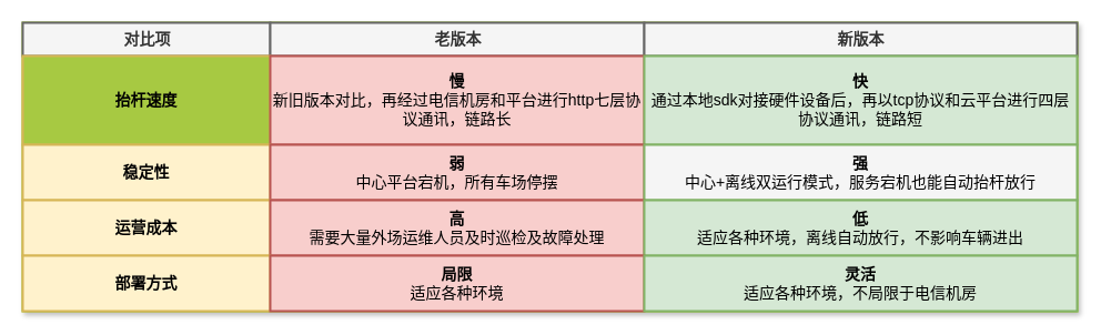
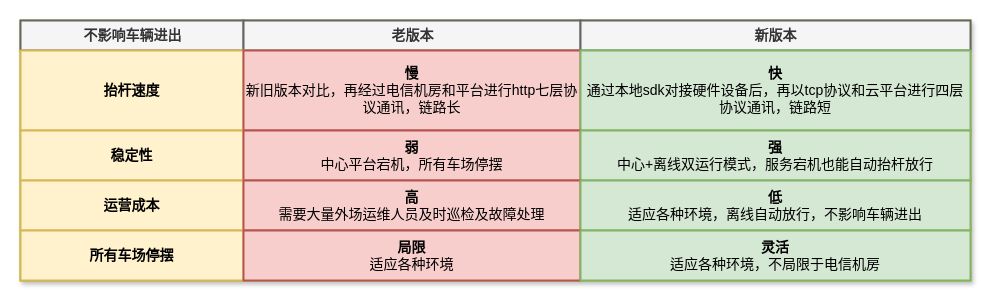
  <mxCell id="0" />
  <mxCell id="1" parent="0" />
  <mxCell id="2" value="Assets" style="childLayout=tableLayout;recursiveResize=0;strokeColor=#98bf21;fillColor=#A7C942;shadow=1;fontSize=14;strokeWidth=2;" parent="1" vertex="1"><mxGeometry x="20" y="20" width="950" height="260" as="geometry" /></mxCell>
  <mxCell id="3" style="shape=tableRow;horizontal=0;startSize=0;swimlaneHead=0;swimlaneBody=0;top=0;left=0;bottom=0;right=0;dropTarget=0;collapsible=0;recursiveResize=0;expand=0;fontStyle=0;strokeColor=inherit;fillColor=#ffffff;fontSize=14;strokeWidth=2;" parent="2" vertex="1"><mxGeometry width="950" height="30" as="geometry" /></mxCell>
- <mxCell id="4" value="&lt;font style=&quot;font-size: 14px;&quot;&gt;对比项&lt;/font&gt;" style="connectable=0;recursiveResize=0;strokeColor=#666666;fillColor=#f5f5f5;align=center;fontStyle=1;fontColor=#333333;html=1;fontSize=14;strokeWidth=2;" parent="3" vertex="1"><mxGeometry width="223" height="30" as="geometry"><mxRectangle width="223" height="30" as="alternateBounds" /></mxGeometry></mxCell>
+ <mxCell id="4" value="&lt;font style=&quot;font-size: 14px;&quot;&gt;不影响车辆进出&lt;/font&gt;" style="connectable=0;recursiveResize=0;strokeColor=#666666;fillColor=#f5f5f5;align=center;fontStyle=1;fontColor=#333333;html=1;fontSize=14;strokeWidth=2;" parent="3" vertex="1"><mxGeometry width="223" height="30" as="geometry"><mxRectangle width="223" height="30" as="alternateBounds" /></mxGeometry></mxCell>
  <mxCell id="5" value="&lt;font style=&quot;font-size: 14px;&quot;&gt;老版本&lt;/font&gt;" style="connectable=0;recursiveResize=0;strokeColor=#666666;fillColor=#f5f5f5;align=center;fontStyle=1;fontColor=#333333;html=1;fontSize=14;strokeWidth=2;" parent="3" vertex="1"><mxGeometry x="223" width="337" height="30" as="geometry"><mxRectangle width="337" height="30" as="alternateBounds" /></mxGeometry></mxCell>
  <mxCell id="6" value="&lt;font style=&quot;font-size: 14px;&quot;&gt;新版本&lt;/font&gt;" style="connectable=0;recursiveResize=0;strokeColor=#666666;fillColor=#f5f5f5;align=center;fontStyle=1;fontColor=#333333;html=1;fontSize=14;strokeWidth=2;" parent="3" vertex="1"><mxGeometry x="560" width="390" height="30" as="geometry"><mxRectangle width="390" height="30" as="alternateBounds" /></mxGeometry></mxCell>
  <mxCell id="7" value="" style="shape=tableRow;horizontal=0;startSize=0;swimlaneHead=0;swimlaneBody=0;top=0;left=0;bottom=0;right=0;dropTarget=0;collapsible=0;recursiveResize=0;expand=0;fontStyle=0;strokeColor=#82b366;fillColor=#d5e8d4;fontSize=14;strokeWidth=2;" parent="2" vertex="1"><mxGeometry y="30" width="950" height="80" as="geometry" /></mxCell>
- <mxCell id="8" value="&lt;b style=&quot;font-size: 14px;&quot;&gt;抬杆速度&lt;/b&gt;" style="connectable=0;recursiveResize=0;strokeColor=#d6b656;fillColor=#a7c942;align=center;whiteSpace=wrap;html=1;fontSize=14;strokeWidth=2;" parent="7" vertex="1"><mxGeometry width="223" height="80" as="geometry"><mxRectangle width="223" height="80" as="alternateBounds" /></mxGeometry></mxCell>
+ <mxCell id="8" value="&lt;b style=&quot;font-size: 14px;&quot;&gt;抬杆速度&lt;/b&gt;" style="connectable=0;recursiveResize=0;strokeColor=#d6b656;fillColor=#fff2cc;align=center;whiteSpace=wrap;html=1;fontSize=14;strokeWidth=2;" parent="7" vertex="1"><mxGeometry width="223" height="80" as="geometry"><mxRectangle width="223" height="80" as="alternateBounds" /></mxGeometry></mxCell>
  <mxCell id="9" value="&lt;b style=&quot;font-size: 14px;&quot;&gt;慢&lt;br style=&quot;font-size: 14px;&quot;&gt;&lt;/b&gt;新旧版本对比，再经过电信机房和平台进行http七层协议通讯，链路长" style="connectable=0;recursiveResize=0;strokeColor=#b85450;fillColor=#f8cecc;align=center;whiteSpace=wrap;html=1;fontSize=14;strokeWidth=2;" parent="7" vertex="1"><mxGeometry x="223" width="337" height="80" as="geometry"><mxRectangle width="337" height="80" as="alternateBounds" /></mxGeometry></mxCell>
  <mxCell id="10" value="&lt;b&gt;快&lt;/b&gt;&lt;br style=&quot;font-size: 14px;&quot;&gt;通过本地sdk对接硬件设备后，再以tcp协议和云平台进行四层协议通讯，链路短" style="connectable=0;recursiveResize=0;strokeColor=inherit;fillColor=inherit;align=center;whiteSpace=wrap;html=1;fontSize=14;strokeWidth=2;" parent="7" vertex="1"><mxGeometry x="560" width="390" height="80" as="geometry"><mxRectangle width="390" height="80" as="alternateBounds" /></mxGeometry></mxCell>
  <mxCell id="11" value="" style="shape=tableRow;horizontal=0;startSize=0;swimlaneHead=0;swimlaneBody=0;top=0;left=0;bottom=0;right=0;dropTarget=0;collapsible=0;recursiveResize=0;expand=0;fontStyle=1;strokeColor=inherit;fillColor=#EAF2D3;fontSize=14;strokeWidth=2;" parent="2" vertex="1"><mxGeometry y="110" width="950" height="50" as="geometry" /></mxCell>
  <mxCell id="12" value="&lt;b style=&quot;font-size: 14px;&quot;&gt;稳定性&lt;/b&gt;" style="connectable=0;recursiveResize=0;strokeColor=#d6b656;fillColor=#fff2cc;whiteSpace=wrap;html=1;fontSize=14;strokeWidth=2;" parent="11" vertex="1"><mxGeometry width="223" height="50" as="geometry"><mxRectangle width="223" height="50" as="alternateBounds" /></mxGeometry></mxCell>
  <mxCell id="13" value="&lt;b&gt;弱&lt;/b&gt;&lt;br style=&quot;font-size: 14px;&quot;&gt;中心平台宕机，所有车场停摆" style="connectable=0;recursiveResize=0;strokeColor=#b85450;fillColor=#f8cecc;whiteSpace=wrap;html=1;fontSize=14;strokeWidth=2;" parent="11" vertex="1"><mxGeometry x="223" width="337" height="50" as="geometry"><mxRectangle width="337" height="50" as="alternateBounds" /></mxGeometry></mxCell>
- <mxCell id="14" value="&lt;b&gt;强&lt;/b&gt;&lt;br&gt;中心+离线双运行模式，服务宕机也能自动抬杆放行" style="connectable=0;recursiveResize=0;strokeColor=#82b366;fillColor=#f5f5f5;whiteSpace=wrap;html=1;fontSize=14;strokeWidth=2;" parent="11" vertex="1"><mxGeometry x="560" width="390" height="50" as="geometry"><mxRectangle width="390" height="50" as="alternateBounds" /></mxGeometry></mxCell>
+ <mxCell id="14" value="&lt;b&gt;强&lt;/b&gt;&lt;br&gt;中心+离线双运行模式，服务宕机也能自动抬杆放行" style="connectable=0;recursiveResize=0;strokeColor=#82b366;fillColor=#d5e8d4;whiteSpace=wrap;html=1;fontSize=14;strokeWidth=2;" parent="11" vertex="1"><mxGeometry x="560" width="390" height="50" as="geometry"><mxRectangle width="390" height="50" as="alternateBounds" /></mxGeometry></mxCell>
  <mxCell id="15" value="" style="shape=tableRow;horizontal=0;startSize=0;swimlaneHead=0;swimlaneBody=0;top=0;left=0;bottom=0;right=0;dropTarget=0;collapsible=0;recursiveResize=0;expand=0;fontStyle=0;strokeColor=inherit;fillColor=#ffffff;fontSize=14;strokeWidth=2;" parent="2" vertex="1"><mxGeometry y="160" width="950" height="50" as="geometry" /></mxCell>
  <mxCell id="16" value="&lt;b&gt;运营成本&lt;/b&gt;" style="connectable=0;recursiveResize=0;strokeColor=#d6b656;fillColor=#fff2cc;fontStyle=0;align=center;whiteSpace=wrap;html=1;fontSize=14;strokeWidth=2;" parent="15" vertex="1"><mxGeometry width="223" height="50" as="geometry"><mxRectangle width="223" height="50" as="alternateBounds" /></mxGeometry></mxCell>
  <mxCell id="17" value="&lt;b&gt;高&lt;/b&gt;&lt;br&gt;需要大量外场运维人员及时巡检及故障处理" style="connectable=0;recursiveResize=0;strokeColor=#b85450;fillColor=#f8cecc;fontStyle=0;align=center;whiteSpace=wrap;html=1;fontSize=14;strokeWidth=2;" parent="15" vertex="1"><mxGeometry x="223" width="337" height="50" as="geometry"><mxRectangle width="337" height="50" as="alternateBounds" /></mxGeometry></mxCell>
  <mxCell id="18" value="&lt;b&gt;低&lt;/b&gt;&lt;br&gt;适应各种环境，离线自动放行，不影响车辆进出" style="connectable=0;recursiveResize=0;strokeColor=#82b366;fillColor=#d5e8d4;fontStyle=0;align=center;whiteSpace=wrap;html=1;fontSize=14;strokeWidth=2;" parent="15" vertex="1"><mxGeometry x="560" width="390" height="50" as="geometry"><mxRectangle width="390" height="50" as="alternateBounds" /></mxGeometry></mxCell>
  <mxCell id="19" style="shape=tableRow;horizontal=0;startSize=0;swimlaneHead=0;swimlaneBody=0;top=0;left=0;bottom=0;right=0;dropTarget=0;collapsible=0;recursiveResize=0;expand=0;fontStyle=0;strokeColor=inherit;fillColor=#ffffff;fontSize=14;strokeWidth=2;" vertex="1" parent="2"><mxGeometry y="210" width="950" height="50" as="geometry" /></mxCell>
- <mxCell id="20" value="&lt;b&gt;部署方式&lt;/b&gt;" style="connectable=0;recursiveResize=0;strokeColor=#d6b656;fillColor=#fff2cc;fontStyle=0;align=center;whiteSpace=wrap;html=1;fontSize=14;strokeWidth=2;" vertex="1" parent="19"><mxGeometry width="223" height="50" as="geometry"><mxRectangle width="223" height="50" as="alternateBounds" /></mxGeometry></mxCell>
+ <mxCell id="20" value="&lt;b&gt;所有车场停摆&lt;/b&gt;" style="connectable=0;recursiveResize=0;strokeColor=#d6b656;fillColor=#fff2cc;fontStyle=0;align=center;whiteSpace=wrap;html=1;fontSize=14;strokeWidth=2;" vertex="1" parent="19"><mxGeometry width="223" height="50" as="geometry"><mxRectangle width="223" height="50" as="alternateBounds" /></mxGeometry></mxCell>
  <mxCell id="21" value="&lt;b&gt;局限&lt;/b&gt;&lt;br&gt;适应各种环境" style="connectable=0;recursiveResize=0;strokeColor=#b85450;fillColor=#f8cecc;fontStyle=0;align=center;whiteSpace=wrap;html=1;fontSize=14;strokeWidth=2;" vertex="1" parent="19"><mxGeometry x="223" width="337" height="50" as="geometry"><mxRectangle width="337" height="50" as="alternateBounds" /></mxGeometry></mxCell>
  <mxCell id="22" value="&lt;b&gt;灵活&lt;/b&gt;&lt;br&gt;适应各种环境，不局限于电信机房" style="connectable=0;recursiveResize=0;strokeColor=#82b366;fillColor=#d5e8d4;fontStyle=0;align=center;whiteSpace=wrap;html=1;fontSize=14;strokeWidth=2;" vertex="1" parent="19"><mxGeometry x="560" width="390" height="50" as="geometry"><mxRectangle width="390" height="50" as="alternateBounds" /></mxGeometry></mxCell>
